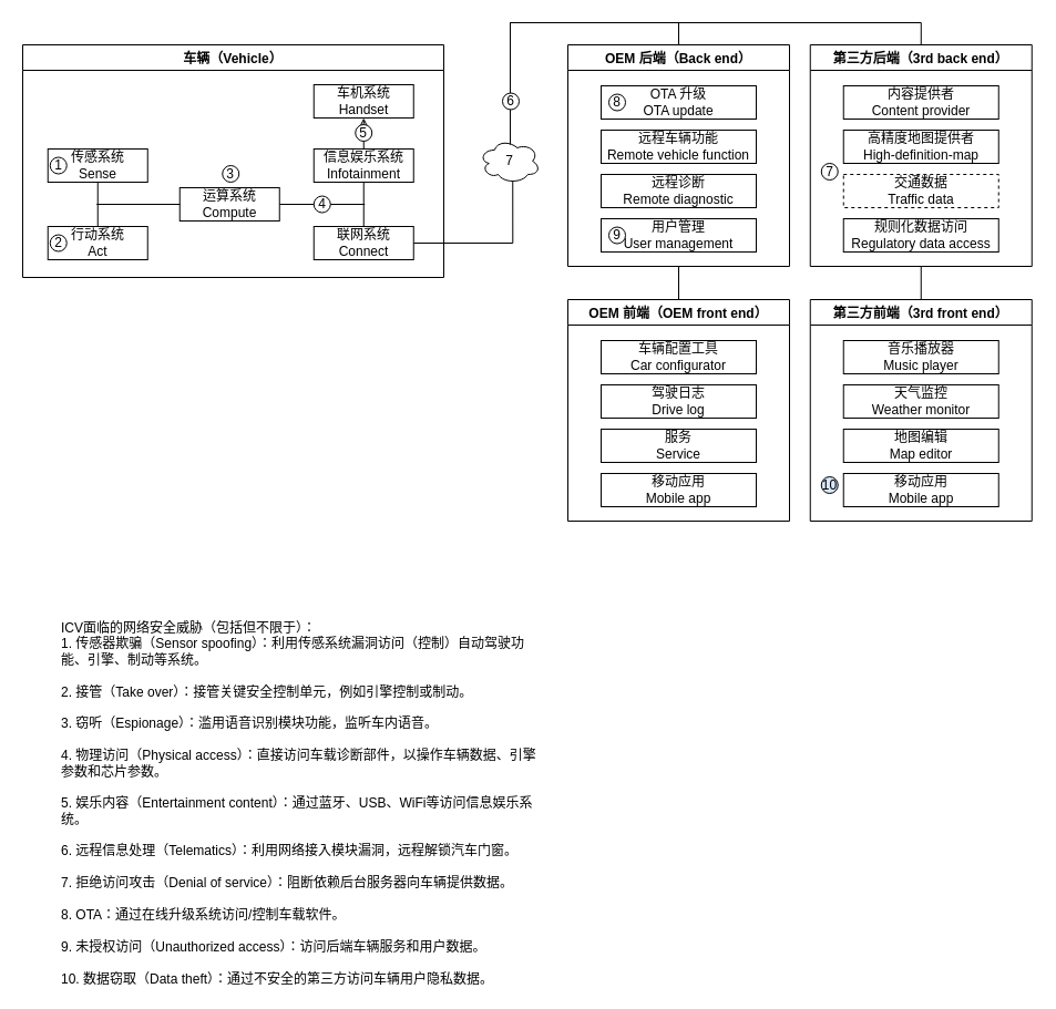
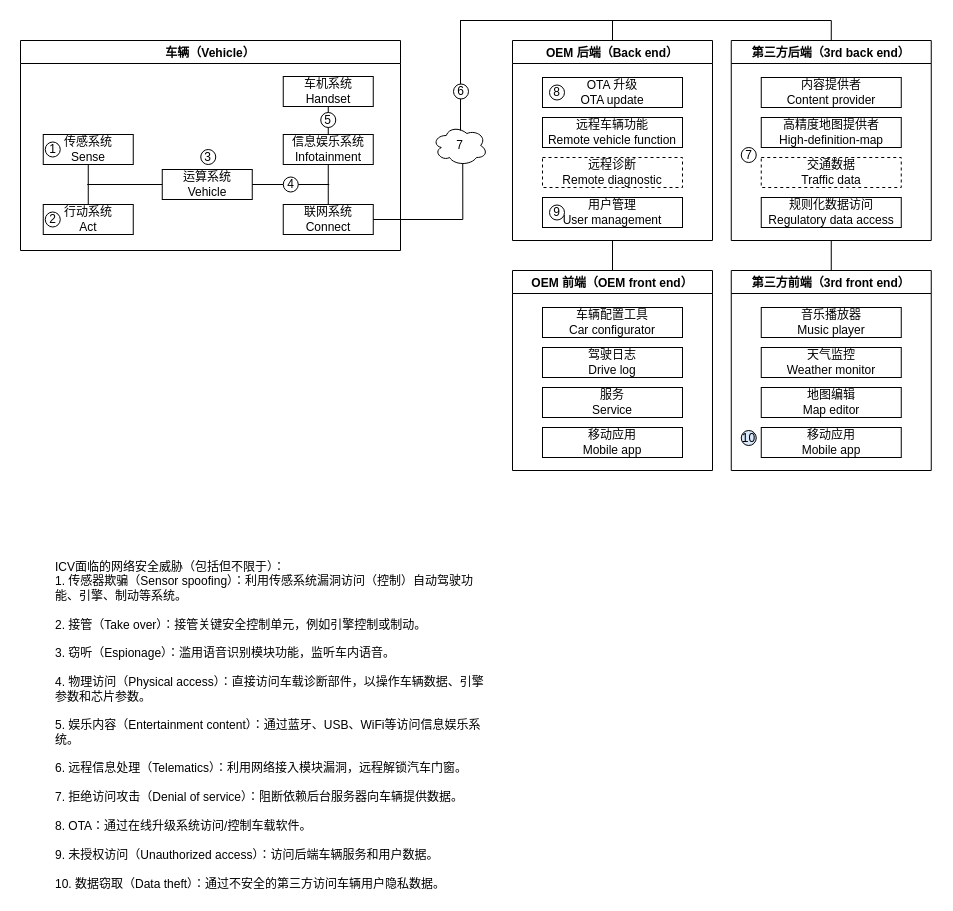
  <mxCell id="0" />
  <mxCell id="1" parent="0" />
  <mxCell id="2" value="7" style="ellipse;shape=cloud;whiteSpace=wrap;html=1;" parent="1" vertex="1"><mxGeometry x="432" y="125" width="55" height="40" as="geometry" /></mxCell>
  <mxCell id="3" value="车辆（Vehicle）" style="swimlane;" parent="1" vertex="1"><mxGeometry x="20" y="40" width="380" height="210" as="geometry"><mxRectangle x="81.25" y="60" width="120" height="23" as="alternateBounds" /></mxGeometry></mxCell>
  <mxCell id="4" value="传感系统&lt;br&gt;Sense" style="rounded=0;whiteSpace=wrap;html=1;" parent="3" vertex="1"><mxGeometry x="22.75" y="94" width="90" height="30" as="geometry" /></mxCell>
  <mxCell id="5" value="行动系统&lt;br&gt;Act" style="rounded=0;whiteSpace=wrap;html=1;" parent="3" vertex="1"><mxGeometry x="22.75" y="164" width="90" height="30" as="geometry" /></mxCell>
- <mxCell id="6" value="运算系统&lt;br&gt;Compute" style="rounded=0;whiteSpace=wrap;html=1;" parent="3" vertex="1"><mxGeometry x="141.75" y="129" width="90" height="30" as="geometry" /></mxCell>
+ <mxCell id="6" value="运算系统&lt;br&gt;Vehicle" style="rounded=0;whiteSpace=wrap;html=1;" parent="3" vertex="1"><mxGeometry x="141.75" y="129" width="90" height="30" as="geometry" /></mxCell>
  <mxCell id="7" value="车机系统&lt;br&gt;Handset" style="rounded=0;whiteSpace=wrap;html=1;" parent="3" vertex="1"><mxGeometry x="262.75" y="36" width="90" height="30" as="geometry" /></mxCell>
  <mxCell id="8" value="信息娱乐系统&lt;br&gt;Infotainment" style="rounded=0;whiteSpace=wrap;html=1;" parent="3" vertex="1"><mxGeometry x="262.75" y="94" width="90" height="30" as="geometry" /></mxCell>
  <mxCell id="9" value="联网系统&lt;br&gt;Connect" style="rounded=0;whiteSpace=wrap;html=1;" parent="3" vertex="1"><mxGeometry x="262.75" y="164" width="90" height="30" as="geometry" /></mxCell>
  <mxCell id="10" value="" style="endArrow=none;html=1;entryX=1;entryY=0.5;entryDx=0;entryDy=0;" parent="3" target="6" edge="1"><mxGeometry width="50" height="50" relative="1" as="geometry"><mxPoint x="308.75" y="144" as="sourcePoint" /><mxPoint x="322.75" y="201" as="targetPoint" /></mxGeometry></mxCell>
  <mxCell id="11" value="" style="endArrow=none;html=1;exitX=0.5;exitY=1;exitDx=0;exitDy=0;entryX=0.5;entryY=0;entryDx=0;entryDy=0;" parent="3" source="8" target="9" edge="1"><mxGeometry width="50" height="50" relative="1" as="geometry"><mxPoint x="272.75" y="251" as="sourcePoint" /><mxPoint x="322.75" y="151" as="targetPoint" /></mxGeometry></mxCell>
  <mxCell id="12" value="" style="endArrow=none;html=1;entryX=0.5;entryY=1;entryDx=0;entryDy=0;" parent="3" source="5" target="4" edge="1"><mxGeometry width="50" height="50" relative="1" as="geometry"><mxPoint x="202.75" y="241" as="sourcePoint" /><mxPoint x="312.75" y="174" as="targetPoint" /></mxGeometry></mxCell>
  <mxCell id="13" value="" style="endArrow=none;html=1;exitX=0;exitY=0.5;exitDx=0;exitDy=0;" parent="3" source="6" edge="1"><mxGeometry width="50" height="50" relative="1" as="geometry"><mxPoint x="112.75" y="144" as="sourcePoint" /><mxPoint x="66.75" y="144" as="targetPoint" /></mxGeometry></mxCell>
- <mxCell id="14" value="" style="endArrow=open;html=1;entryX=0.5;entryY=1;entryDx=0;entryDy=0;exitX=0.5;exitY=0;exitDx=0;exitDy=0;" parent="3" source="8" target="7" edge="1"><mxGeometry width="50" height="50" relative="1" as="geometry"><mxPoint x="182.75" y="291" as="sourcePoint" /><mxPoint x="252.75" y="141" as="targetPoint" /></mxGeometry></mxCell>
+ <mxCell id="14" value="" style="endArrow=none;html=1;entryX=0.5;entryY=1;entryDx=0;entryDy=0;exitX=0.5;exitY=0;exitDx=0;exitDy=0;" parent="3" source="8" target="7" edge="1"><mxGeometry width="50" height="50" relative="1" as="geometry"><mxPoint x="182.75" y="291" as="sourcePoint" /><mxPoint x="252.75" y="141" as="targetPoint" /></mxGeometry></mxCell>
  <mxCell id="15" value="2" style="ellipse;whiteSpace=wrap;html=1;aspect=fixed;" parent="3" vertex="1"><mxGeometry x="24.75" y="171.5" width="15" height="15" as="geometry" /></mxCell>
  <mxCell id="16" value="1" style="ellipse;whiteSpace=wrap;html=1;aspect=fixed;" parent="3" vertex="1"><mxGeometry x="24.75" y="101.5" width="15" height="15" as="geometry" /></mxCell>
  <mxCell id="17" value="3" style="ellipse;whiteSpace=wrap;html=1;aspect=fixed;" parent="3" vertex="1"><mxGeometry x="180.25" y="109" width="15" height="15" as="geometry" /></mxCell>
  <mxCell id="18" value="4" style="ellipse;whiteSpace=wrap;html=1;aspect=fixed;" parent="3" vertex="1"><mxGeometry x="262.75" y="136.5" width="15" height="15" as="geometry" /></mxCell>
  <mxCell id="19" value="5" style="ellipse;whiteSpace=wrap;html=1;aspect=fixed;" parent="3" vertex="1"><mxGeometry x="300.25" y="72" width="15" height="15" as="geometry" /></mxCell>
  <mxCell id="20" style="edgeStyle=orthogonalEdgeStyle;rounded=0;orthogonalLoop=1;jettySize=auto;html=1;exitX=0.5;exitY=0;exitDx=0;exitDy=0;endArrow=none;endFill=0;" edge="1" parent="1" source="21"><mxGeometry relative="1" as="geometry"><mxPoint x="460" y="130" as="targetPoint" /><Array as="points"><mxPoint x="612" y="20" /><mxPoint x="460" y="20" /></Array></mxGeometry></mxCell>
  <mxCell id="21" value="OEM 后端（Back end）" style="swimlane;" parent="1" vertex="1"><mxGeometry x="512" y="40" width="200" height="200" as="geometry" /></mxCell>
  <mxCell id="22" value="OTA 升级&lt;br&gt;OTA update" style="rounded=0;whiteSpace=wrap;html=1;" parent="21" vertex="1"><mxGeometry x="30" y="37" width="140" height="30" as="geometry" /></mxCell>
  <mxCell id="23" value="远程车辆功能&lt;br&gt;Remote vehicle function" style="rounded=0;whiteSpace=wrap;html=1;" parent="21" vertex="1"><mxGeometry x="30" y="77" width="140" height="30" as="geometry" /></mxCell>
- <mxCell id="24" value="远程诊断&lt;br&gt;Remote diagnostic" style="rounded=0;whiteSpace=wrap;html=1;" parent="21" vertex="1"><mxGeometry x="30" y="117" width="140" height="30" as="geometry" /></mxCell>
+ <mxCell id="24" value="远程诊断&lt;br&gt;Remote diagnostic" style="rounded=0;whiteSpace=wrap;html=1;dashed=1;" parent="21" vertex="1"><mxGeometry x="30" y="117" width="140" height="30" as="geometry" /></mxCell>
  <mxCell id="25" value="用户管理&lt;br&gt;User management" style="rounded=0;whiteSpace=wrap;html=1;" parent="21" vertex="1"><mxGeometry x="30" y="157" width="140" height="30" as="geometry" /></mxCell>
  <mxCell id="26" value="8" style="ellipse;whiteSpace=wrap;html=1;aspect=fixed;" parent="21" vertex="1"><mxGeometry x="37" y="44.5" width="15" height="15" as="geometry" /></mxCell>
  <mxCell id="27" value="9" style="ellipse;whiteSpace=wrap;html=1;aspect=fixed;" parent="21" vertex="1"><mxGeometry x="37" y="164.5" width="15" height="15" as="geometry" /></mxCell>
  <mxCell id="28" style="edgeStyle=orthogonalEdgeStyle;rounded=0;orthogonalLoop=1;jettySize=auto;html=1;exitX=0.5;exitY=0;exitDx=0;exitDy=0;endArrow=none;endFill=0;" edge="1" parent="1" source="29"><mxGeometry relative="1" as="geometry"><mxPoint x="460" y="120" as="targetPoint" /><Array as="points"><mxPoint x="831" y="20" /><mxPoint x="460" y="20" /></Array></mxGeometry></mxCell>
  <mxCell id="29" value="第三方后端（3rd back end）" style="swimlane;" parent="1" vertex="1"><mxGeometry x="730.75" y="40" width="200" height="200" as="geometry" /></mxCell>
  <mxCell id="30" value="内容提供者&lt;br&gt;Content provider" style="rounded=0;whiteSpace=wrap;html=1;" parent="29" vertex="1"><mxGeometry x="30" y="37" width="140" height="30" as="geometry" /></mxCell>
  <mxCell id="31" value="高精度地图提供者&lt;br&gt;High-definition-map" style="rounded=0;whiteSpace=wrap;html=1;" parent="29" vertex="1"><mxGeometry x="30" y="77" width="140" height="30" as="geometry" /></mxCell>
  <mxCell id="32" value="交通数据&lt;br&gt;Traffic data" style="rounded=0;whiteSpace=wrap;html=1;dashed=1;" parent="29" vertex="1"><mxGeometry x="30" y="117" width="140" height="30" as="geometry" /></mxCell>
  <mxCell id="33" value="规则化数据访问&lt;br&gt;Regulatory data access" style="rounded=0;whiteSpace=wrap;html=1;" parent="29" vertex="1"><mxGeometry x="30" y="157" width="140" height="30" as="geometry" /></mxCell>
  <mxCell id="34" value="7" style="ellipse;whiteSpace=wrap;html=1;aspect=fixed;" parent="29" vertex="1"><mxGeometry x="10" y="107" width="15" height="15" as="geometry" /></mxCell>
  <mxCell id="35" style="edgeStyle=orthogonalEdgeStyle;rounded=0;orthogonalLoop=1;jettySize=auto;html=1;exitX=0.5;exitY=0;exitDx=0;exitDy=0;entryX=0.5;entryY=1;entryDx=0;entryDy=0;endArrow=none;endFill=0;" edge="1" parent="1" source="36" target="21"><mxGeometry relative="1" as="geometry" /></mxCell>
  <mxCell id="36" value="OEM 前端（OEM front end）" style="swimlane;" parent="1" vertex="1"><mxGeometry x="512" y="270" width="200" height="200" as="geometry" /></mxCell>
  <mxCell id="37" value="车辆配置工具&lt;br&gt;Car configurator" style="rounded=0;whiteSpace=wrap;html=1;" parent="36" vertex="1"><mxGeometry x="30" y="37" width="140" height="30" as="geometry" /></mxCell>
  <mxCell id="38" value="驾驶日志&lt;br&gt;Drive log" style="rounded=0;whiteSpace=wrap;html=1;" parent="36" vertex="1"><mxGeometry x="30" y="77" width="140" height="30" as="geometry" /></mxCell>
  <mxCell id="39" value="服务&lt;br&gt;Service" style="rounded=0;whiteSpace=wrap;html=1;" parent="36" vertex="1"><mxGeometry x="30" y="117" width="140" height="30" as="geometry" /></mxCell>
  <mxCell id="40" value="移动应用&lt;br&gt;Mobile app" style="rounded=0;whiteSpace=wrap;html=1;" parent="36" vertex="1"><mxGeometry x="30" y="157" width="140" height="30" as="geometry" /></mxCell>
  <mxCell id="41" style="edgeStyle=orthogonalEdgeStyle;rounded=0;orthogonalLoop=1;jettySize=auto;html=1;exitX=0.5;exitY=0;exitDx=0;exitDy=0;entryX=0.5;entryY=1;entryDx=0;entryDy=0;endArrow=none;endFill=0;" edge="1" parent="1" source="42" target="29"><mxGeometry relative="1" as="geometry" /></mxCell>
  <mxCell id="42" value="第三方前端（3rd front end）" style="swimlane;" parent="1" vertex="1"><mxGeometry x="730.75" y="270" width="200" height="200" as="geometry" /></mxCell>
  <mxCell id="43" value="音乐播放器&lt;br&gt;Music player" style="rounded=0;whiteSpace=wrap;html=1;" parent="42" vertex="1"><mxGeometry x="30" y="37" width="140" height="30" as="geometry" /></mxCell>
  <mxCell id="44" value="天气监控&lt;br&gt;Weather monitor" style="rounded=0;whiteSpace=wrap;html=1;" parent="42" vertex="1"><mxGeometry x="30" y="77" width="140" height="30" as="geometry" /></mxCell>
  <mxCell id="45" value="地图编辑&lt;br&gt;Map editor" style="rounded=0;whiteSpace=wrap;html=1;" parent="42" vertex="1"><mxGeometry x="30" y="117" width="140" height="30" as="geometry" /></mxCell>
  <mxCell id="46" value="移动应用&lt;br&gt;Mobile app" style="rounded=0;whiteSpace=wrap;html=1;" parent="42" vertex="1"><mxGeometry x="30" y="157" width="140" height="30" as="geometry" /></mxCell>
  <mxCell id="47" value="10" style="ellipse;whiteSpace=wrap;html=1;aspect=fixed;fillColor=#dae8fc;" parent="1" vertex="1"><mxGeometry x="740.75" y="430" width="15" height="15" as="geometry" /></mxCell>
  <mxCell id="48" value="ICV面临的网络安全威胁（包括但不限于）：&lt;br&gt;1. 传感器欺骗（Sensor spoofing）：利用传感系统漏洞访问（控制）自动驾驶功能、引擎、制动等系统。&lt;br&gt;&lt;br&gt;2. 接管（Take over）：接管关键安全控制单元，例如引擎控制或制动。&lt;br&gt;&lt;br&gt;3. 窃听（Espionage）：滥用语音识别模块功能，监听车内语音。&lt;br&gt;&lt;br&gt;4. 物理访问（Physical access）：直接访问车载诊断部件，以操作车辆数据、引擎参数和芯片参数。&lt;br&gt;&lt;br&gt;5. 娱乐内容（Entertainment content）：通过蓝牙、USB、WiFi等访问信息娱乐系统。&lt;br&gt;&lt;br&gt;6. 远程信息处理（Telematics）：利用网络接入模块漏洞，远程解锁汽车门窗。&lt;br&gt;&lt;br&gt;7. 拒绝访问攻击（Denial of service）：阻断依赖后台服务器向车辆提供数据。&lt;br&gt;&lt;br&gt;8. OTA：通过在线升级系统访问/控制车载软件。&lt;br&gt;&lt;br&gt;9. 未授权访问（Unauthorized access）：访问后端车辆服务和用户数据。&lt;br&gt;&lt;br&gt;10. 数据窃取（Data theft）：通过不安全的第三方访问车辆用户隐私数据。" style="text;html=1;strokeColor=none;fillColor=none;align=left;verticalAlign=middle;whiteSpace=wrap;rounded=0;" vertex="1" parent="1"><mxGeometry x="53" y="560" width="434" height="329" as="geometry" /></mxCell>
  <mxCell id="49" value="6" style="ellipse;whiteSpace=wrap;html=1;aspect=fixed;" parent="1" vertex="1"><mxGeometry x="453" y="83.5" width="15" height="15" as="geometry" /></mxCell>
  <mxCell id="50" style="edgeStyle=orthogonalEdgeStyle;rounded=0;orthogonalLoop=1;jettySize=auto;html=1;exitX=1;exitY=0.5;exitDx=0;exitDy=0;entryX=0.55;entryY=0.95;entryDx=0;entryDy=0;entryPerimeter=0;endArrow=none;endFill=0;" edge="1" parent="1" source="9" target="2"><mxGeometry relative="1" as="geometry" /></mxCell>
